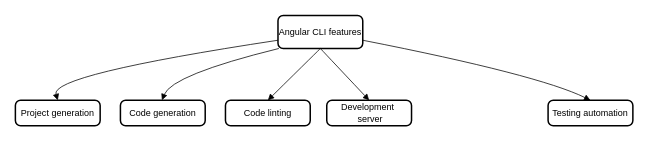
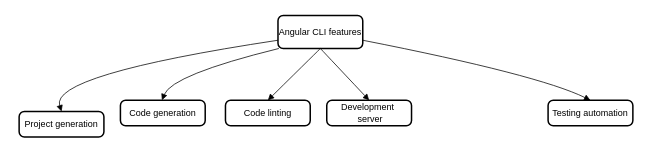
  <mxCell id="0" />
  <mxCell id="1" parent="0" />
  <mxCell id="2" value="Angular CLI features" style="rounded=1;absoluteArcSize=1;arcSize=14;whiteSpace=wrap;strokeWidth=2;" parent="1" vertex="1"><mxGeometry x="370" y="20" width="113" height="44" as="geometry" /></mxCell>
- <mxCell id="3" value="Project generation" style="rounded=1;absoluteArcSize=1;arcSize=14;whiteSpace=wrap;strokeWidth=2;" parent="1" vertex="1"><mxGeometry x="20" y="133" width="113" height="34" as="geometry" /></mxCell>
+ <mxCell id="3" value="Project generation" style="rounded=1;absoluteArcSize=1;arcSize=14;whiteSpace=wrap;strokeWidth=2;" parent="1" vertex="1"><mxGeometry x="25" y="148" width="113" height="34" as="geometry" /></mxCell>
  <mxCell id="4" value="Code generation" style="rounded=1;absoluteArcSize=1;arcSize=14;whiteSpace=wrap;strokeWidth=2;" parent="1" vertex="1"><mxGeometry x="160" y="133" width="113" height="34" as="geometry" /></mxCell>
  <mxCell id="5" value="Development   server" style="rounded=1;absoluteArcSize=1;arcSize=14;whiteSpace=wrap;strokeWidth=2;" parent="1" vertex="1"><mxGeometry x="435" y="133" width="113" height="34" as="geometry" /></mxCell>
  <mxCell id="6" value="Testing automation" style="rounded=1;absoluteArcSize=1;arcSize=14;whiteSpace=wrap;strokeWidth=2;" parent="1" vertex="1"><mxGeometry x="730" y="133" width="113" height="34" as="geometry" /></mxCell>
  <mxCell id="7" value="" style="curved=1;startArrow=none;endArrow=block;exitX=0;exitY=0.75;entryX=0.5;entryY=0;" parent="1" source="2" target="3" edge="1"><mxGeometry relative="1" as="geometry"><Array as="points"><mxPoint x="66" y="99" /></Array></mxGeometry></mxCell>
  <mxCell id="8" value="" style="curved=1;startArrow=none;endArrow=block;exitX=0.01;exitY=1;entryX=0.49;entryY=0;" parent="1" source="2" target="4" edge="1"><mxGeometry relative="1" as="geometry"><Array as="points"><mxPoint x="229" y="99" /></Array></mxGeometry></mxCell>
  <mxCell id="9" value="" style="curved=1;startArrow=none;endArrow=block;exitX=0.5;exitY=1;entryX=0.5;entryY=0;" parent="1" source="2" target="5" edge="1"><mxGeometry relative="1" as="geometry"><Array as="points" /></mxGeometry></mxCell>
  <mxCell id="10" value="" style="curved=1;startArrow=none;endArrow=block;exitX=1;exitY=0.75;entryX=0.5;entryY=0;" parent="1" source="2" target="6" edge="1"><mxGeometry relative="1" as="geometry"><Array as="points"><mxPoint x="717" y="99" /></Array></mxGeometry></mxCell>
  <mxCell id="11" value="Code linting" style="rounded=1;absoluteArcSize=1;arcSize=14;whiteSpace=wrap;strokeWidth=2;" vertex="1" parent="1"><mxGeometry x="300" y="133" width="113" height="34" as="geometry" /></mxCell>
  <mxCell id="12" value="" style="curved=1;startArrow=none;endArrow=block;exitX=0.5;exitY=1;entryX=0.5;entryY=0;entryDx=0;entryDy=0;exitDx=0;exitDy=0;" edge="1" parent="1" source="2" target="11"><mxGeometry relative="1" as="geometry"><Array as="points" /><mxPoint x="402" y="74" as="sourcePoint" /><mxPoint x="502" y="143" as="targetPoint" /></mxGeometry></mxCell>
